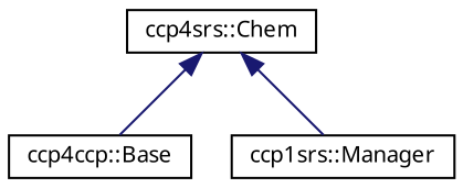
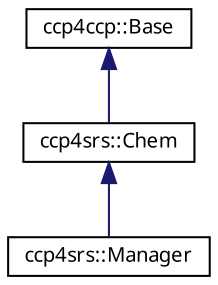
  digraph {
    rankdir=TB
    node [color=black fillcolor=white fontname="FreeSans.ttf" fontsize=10 shape=record style=filled]
    edge [color=midnightblue dir=back fontname="FreeSans.ttf" fontsize=10 labelfontname="FreeSans.ttf" labelfontsize=10 style=solid]
    n1 [height=0.2 label="ccp4ccp::Base" width=0.4]
    n2 [height=0.2 label="ccp4srs::Chem" width=0.4]
-   n3 [height=0.2 label="ccp1srs::Manager" width=0.4]
-   n2 -> n1
+   n3 [height=0.2 label="ccp4srs::Manager" width=0.4]
+   n1 -> n2
    n2 -> n3
  }
